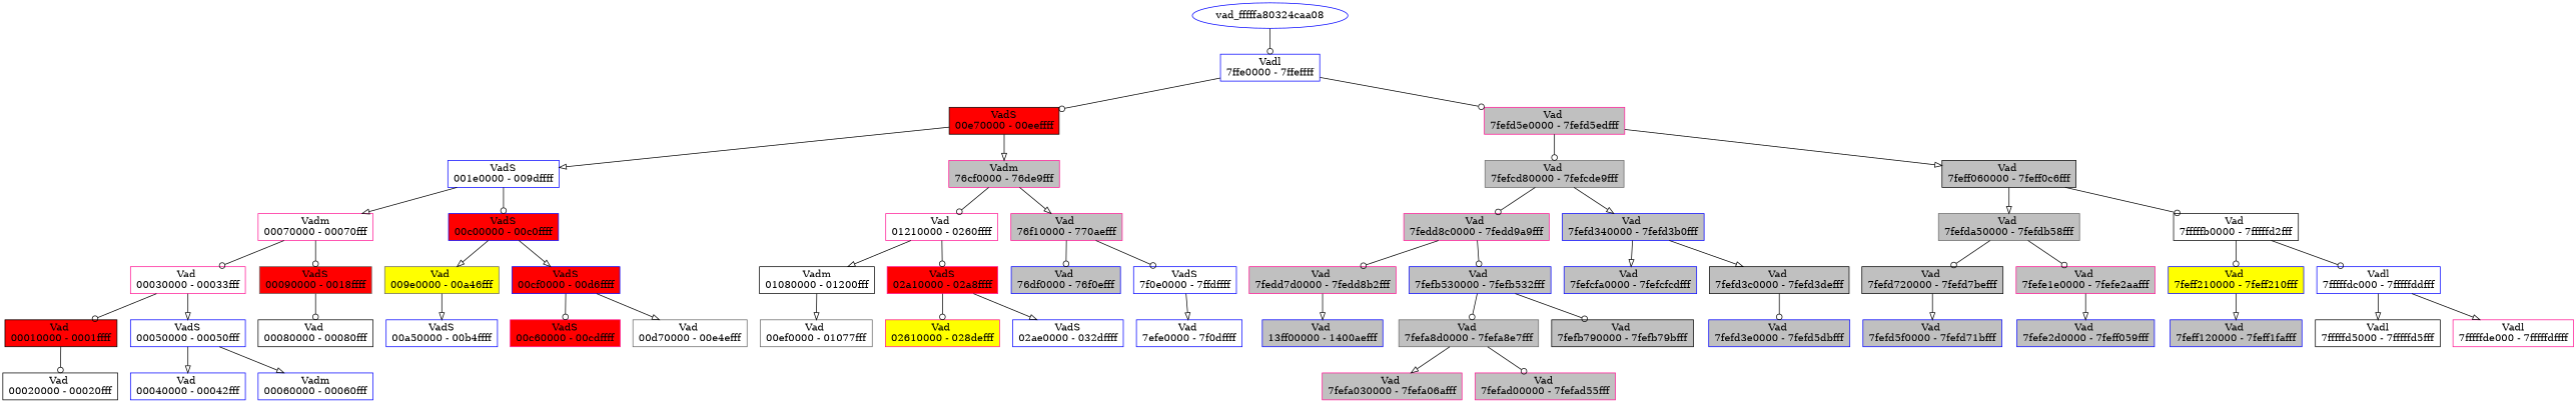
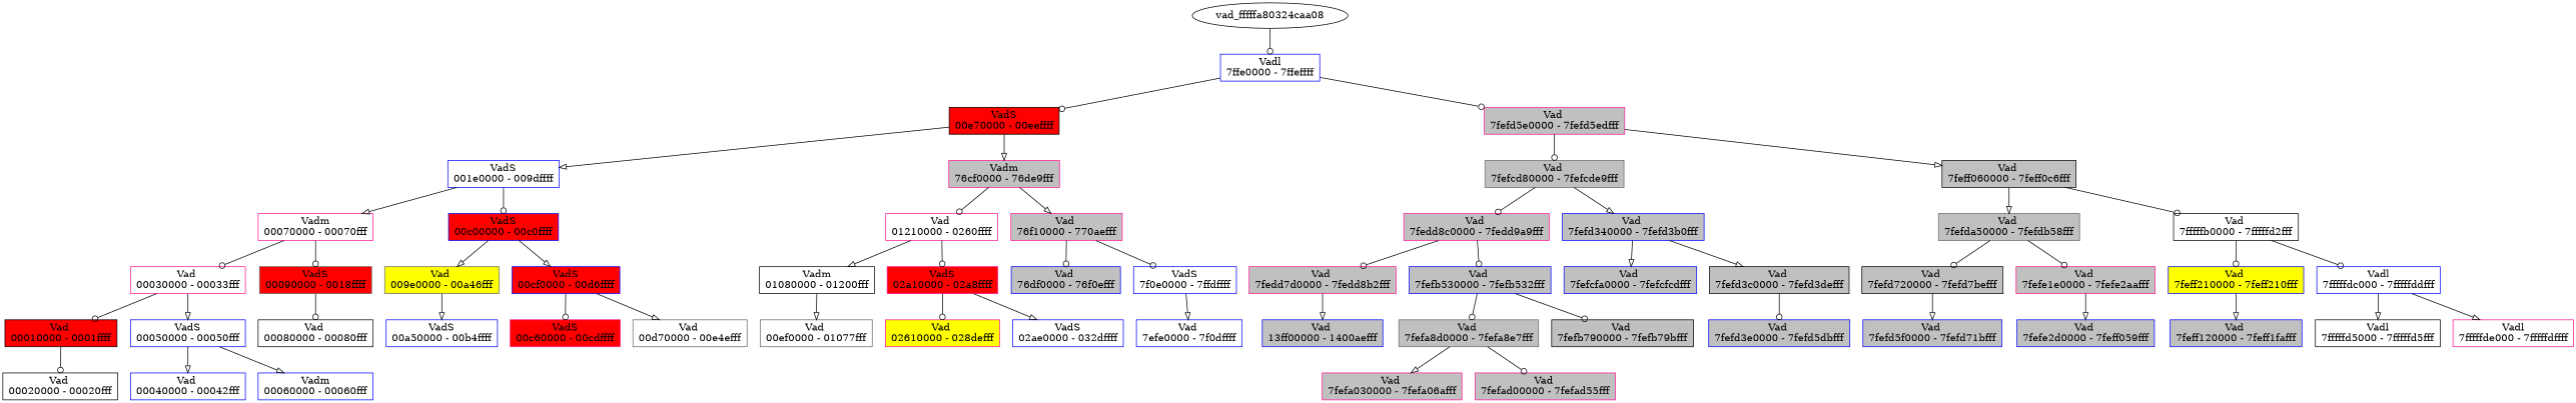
  digraph {
    rankdir=TB
    node [color=blue fillcolor=gray shape=record style=filled]
    edge [arrowhead=odot]
    n1 [fillcolor=white label="{ Vadl\n7ffe0000 - 7ffeffff }"]
-   vad_fffffa80324caa08 [fillcolor="" shape="" style=""]
+   vad_fffffa80324caa08 [color=black fillcolor="" shape="" style=""]
    n3 [color=black fillcolor=red label="{ VadS\n00e70000 - 00eeffff }"]
    n4 [color=deeppink label="{ Vad \n7fefd5e0000 - 7fefd5edfff }"]
    n5 [fillcolor=white label="{ VadS\n001e0000 - 009dffff }"]
    n6 [color=deeppink label="{ Vadm\n76cf0000 - 76de9fff }"]
    n7 [color=deeppink fillcolor=white label="{ Vadm\n00070000 - 00070fff }"]
    n8 [fillcolor=red label="{ VadS\n00c00000 - 00c0ffff }"]
    n9 [color=deeppink fillcolor=white label="{ Vad \n00030000 - 00033fff }"]
    n10 [color=gray40 fillcolor=red label="{ VadS\n00090000 - 0018ffff }"]
    n11 [color=black fillcolor=red label="{ Vad \n00010000 - 0001ffff }"]
    n12 [fillcolor=white label="{ VadS\n00050000 - 00050fff }"]
    n13 [color=black fillcolor=white label="{ Vad \n00020000 - 00020fff }"]
    n14 [fillcolor=white label="{ Vad \n00040000 - 00042fff }"]
    n15 [fillcolor=white label="{ Vadm\n00060000 - 00060fff }"]
    n16 [color=black fillcolor=white label="{ Vad \n00080000 - 00080fff }"]
    n17 [color=gray40 fillcolor=yellow label="{ Vad \n009e0000 - 00a46fff }"]
    n18 [fillcolor=red label="{ VadS\n00cf0000 - 00d6ffff }"]
    n19 [fillcolor=white label="{ VadS\n00a50000 - 00b4ffff }"]
    n20 [color=deeppink fillcolor=red label="{ VadS\n00c60000 - 00cdffff }"]
    n21 [color=gray40 fillcolor=white label="{ Vad \n00d70000 - 00e4efff }"]
    n22 [color=deeppink fillcolor=white label="{ Vad \n01210000 - 0260ffff }"]
    n23 [color=deeppink label="{ Vad \n76f10000 - 770aefff }"]
    n24 [color=black fillcolor=white label="{ Vadm\n01080000 - 01200fff }"]
    n25 [color=deeppink fillcolor=red label="{ VadS\n02a10000 - 02a8ffff }"]
    n26 [color=gray40 fillcolor=white label="{ Vad \n00ef0000 - 01077fff }"]
    n27 [color=deeppink fillcolor=yellow label="{ Vad \n02610000 - 028defff }"]
    n28 [fillcolor=white label="{ VadS\n02ae0000 - 032dffff }"]
    n29 [label="{ Vad \n76df0000 - 76f0efff }"]
    n30 [fillcolor=white label="{ VadS\n7f0e0000 - 7ffdffff }"]
    n31 [fillcolor=white label="{ Vad \n7efe0000 - 7f0dffff }"]
    n32 [color=gray40 label="{ Vad \n7fefcd80000 - 7fefcde9fff }"]
    n33 [color=black label="{ Vad \n7feff060000 - 7feff0c6fff }"]
    n34 [color=deeppink label="{ Vad \n7fedd8c0000 - 7fedd9a9fff }"]
    n35 [label="{ Vad \n7fefd340000 - 7fefd3b0fff }"]
    n36 [color=deeppink label="{ Vad \n7fedd7d0000 - 7fedd8b2fff }"]
    n37 [label="{ Vad \n7fefb530000 - 7fefb532fff }"]
    n38 [label="{ Vad \n13ff00000 - 1400aefff }"]
    n39 [color=gray40 label="{ Vad \n7fefa8d0000 - 7fefa8e7fff }"]
    n40 [color=black label="{ Vad \n7fefb790000 - 7fefb79bfff }"]
    n41 [color=deeppink label="{ Vad \n7fefa030000 - 7fefa06afff }"]
    n42 [color=deeppink label="{ Vad \n7fefad00000 - 7fefad55fff }"]
    n43 [label="{ Vad \n7fefcfa0000 - 7fefcfcdfff }"]
    n44 [color=black label="{ Vad \n7fefd3c0000 - 7fefd3defff }"]
    n45 [label="{ Vad \n7fefd3e0000 - 7fefd5dbfff }"]
    n46 [color=gray40 label="{ Vad \n7fefda50000 - 7fefdb58fff }"]
    n47 [color=black fillcolor=white label="{ Vad \n7fffffb0000 - 7fffffd2fff }"]
    n48 [color=black label="{ Vad \n7fefd720000 - 7fefd7befff }"]
    n49 [color=deeppink label="{ Vad \n7fefe1e0000 - 7fefe2aafff }"]
    n50 [label="{ Vad \n7fefd5f0000 - 7fefd71bfff }"]
    n51 [label="{ Vad \n7fefe2d0000 - 7feff059fff }"]
    n52 [fillcolor=yellow label="{ Vad \n7feff210000 - 7feff210fff }"]
    n53 [fillcolor=white label="{ Vadl\n7fffffdc000 - 7fffffddfff }"]
    n54 [label="{ Vad \n7feff120000 - 7feff1fafff }"]
    n55 [color=black fillcolor=white label="{ Vadl\n7fffffd5000 - 7fffffd5fff }"]
    n56 [color=deeppink fillcolor=white label="{ Vadl\n7fffffde000 - 7fffffdffff }"]
    n1 -> n3
    n1 -> n4
    vad_fffffa80324caa08 -> n1
    n3 -> n5 [arrowhead=onormal]
    n3 -> n6 [arrowhead=onormal]
    n4 -> n32
    n4 -> n33 [arrowhead=onormal]
    n5 -> n7 [arrowhead=onormal]
    n5 -> n8
    n6 -> n22
    n6 -> n23 [arrowhead=onormal]
    n7 -> n9
    n7 -> n10
    n8 -> n17 [arrowhead=onormal]
    n8 -> n18 [arrowhead=onormal]
    n9 -> n11
    n9 -> n12 [arrowhead=onormal]
    n10 -> n16
    n11 -> n13
    n12 -> n14 [arrowhead=onormal]
    n12 -> n15 [arrowhead=onormal]
    n17 -> n19 [arrowhead=onormal]
    n18 -> n20
    n18 -> n21 [arrowhead=onormal]
    n22 -> n24 [arrowhead=onormal]
    n22 -> n25
    n23 -> n29
    n23 -> n30
    n24 -> n26 [arrowhead=onormal]
    n25 -> n27
    n25 -> n28 [arrowhead=onormal]
    n30 -> n31 [arrowhead=onormal]
    n32 -> n34
    n32 -> n35 [arrowhead=onormal]
    n33 -> n46 [arrowhead=onormal]
    n33 -> n47
    n34 -> n36
    n34 -> n37
    n35 -> n43 [arrowhead=onormal]
    n35 -> n44 [arrowhead=onormal]
    n36 -> n38 [arrowhead=onormal]
    n37 -> n39
    n37 -> n40
    n39 -> n41 [arrowhead=onormal]
    n39 -> n42
    n44 -> n45
    n46 -> n48
    n46 -> n49
    n47 -> n52
    n47 -> n53
    n48 -> n50 [arrowhead=onormal]
    n49 -> n51 [arrowhead=onormal]
    n52 -> n54 [arrowhead=onormal]
    n53 -> n55 [arrowhead=onormal]
    n53 -> n56 [arrowhead=onormal]
  }
